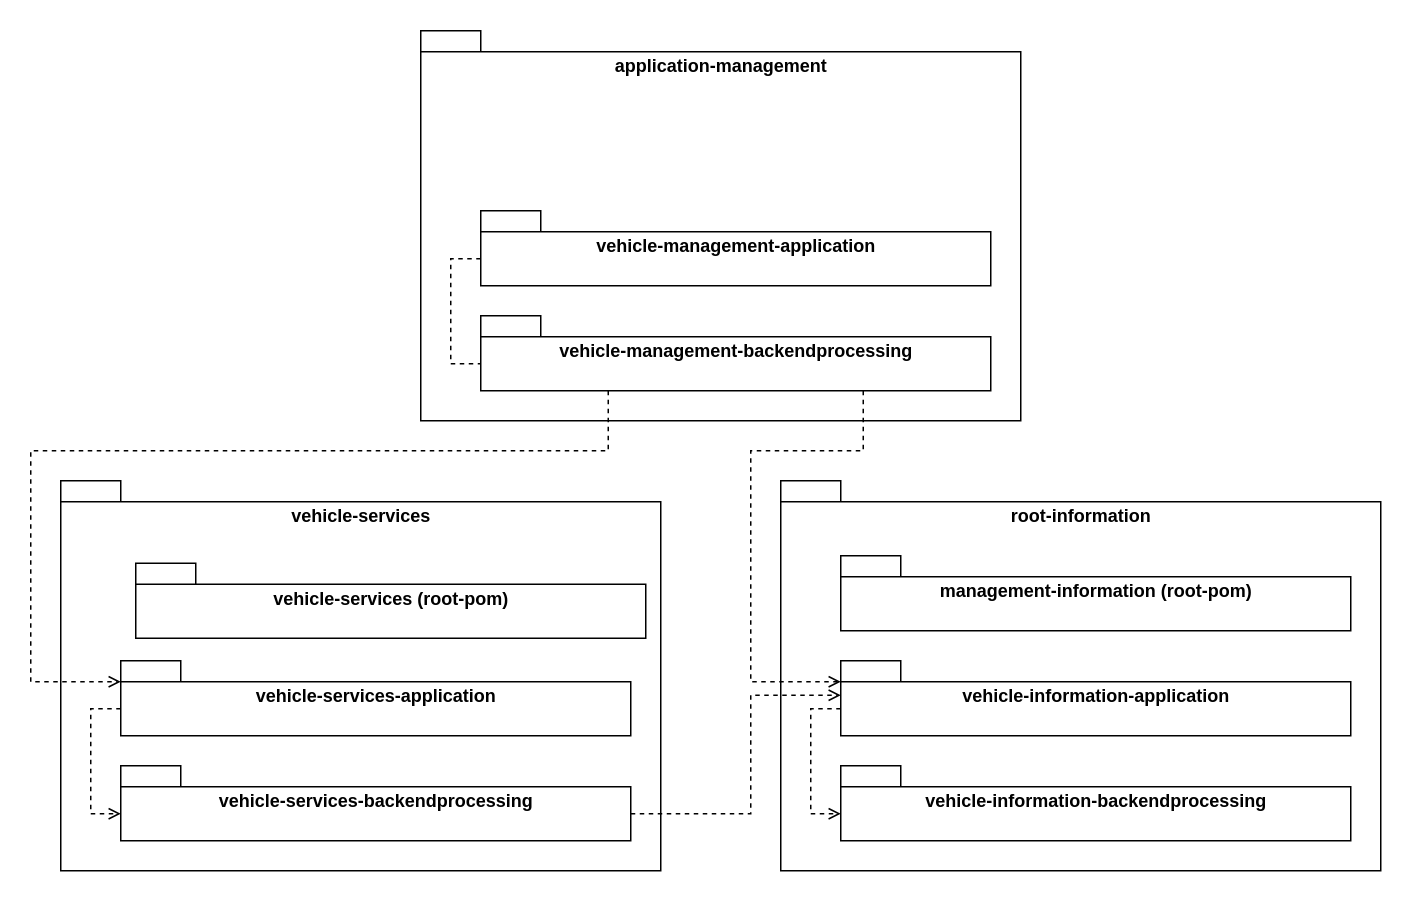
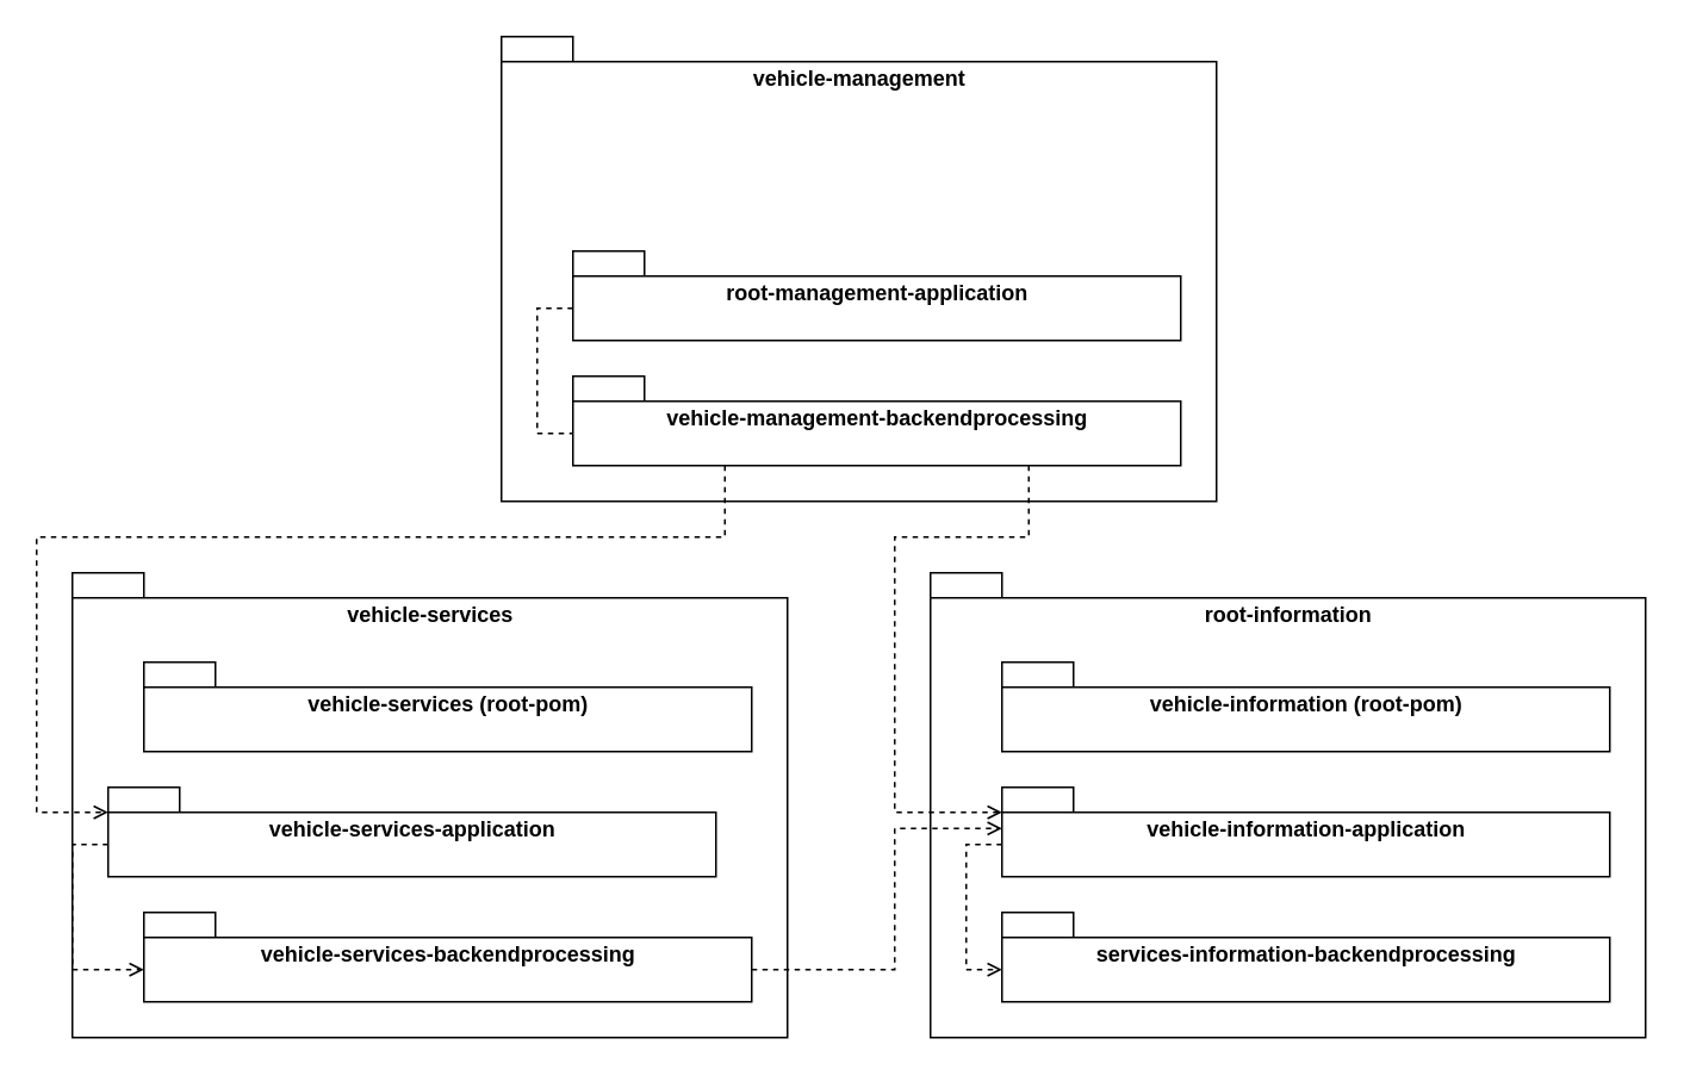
  <mxCell id="0" />
  <mxCell id="1" parent="0" />
  <mxCell id="2" value="vehicle-services" style="shape=folder;fontStyle=1;spacingTop=10;tabWidth=40;tabHeight=14;tabPosition=left;html=1;verticalAlign=top;" vertex="1" parent="1"><mxGeometry x="40" y="320" width="400" height="260" as="geometry" /></mxCell>
- <mxCell id="3" value="vehicle-services (root-pom)" style="shape=folder;fontStyle=1;spacingTop=10;tabWidth=40;tabHeight=14;tabPosition=left;html=1;rounded=0;shadow=0;glass=0;labelBackgroundColor=none;fillColor=none;gradientColor=none;align=center;verticalAlign=top;" vertex="1" parent="1"><mxGeometry x="90" y="375" width="340" height="50" as="geometry" /></mxCell>
+ <mxCell id="3" value="vehicle-services (root-pom)" style="shape=folder;fontStyle=1;spacingTop=10;tabWidth=40;tabHeight=14;tabPosition=left;html=1;rounded=0;shadow=0;glass=0;labelBackgroundColor=none;fillColor=none;gradientColor=none;align=center;verticalAlign=top;" vertex="1" parent="1"><mxGeometry x="80" y="370" width="340" height="50" as="geometry" /></mxCell>
  <mxCell id="4" value="" style="edgeStyle=orthogonalEdgeStyle;rounded=0;orthogonalLoop=1;jettySize=auto;html=1;dashed=1;endArrow=open;endFill=0;entryX=0;entryY=0;entryDx=0;entryDy=32;entryPerimeter=0;exitX=0;exitY=0;exitDx=0;exitDy=32;exitPerimeter=0;" edge="1" parent="1" source="5" target="6"><mxGeometry relative="1" as="geometry"><mxPoint x="250" y="570" as="targetPoint" /></mxGeometry></mxCell>
- <mxCell id="5" value="vehicle-services-application" style="shape=folder;fontStyle=1;spacingTop=10;tabWidth=40;tabHeight=14;tabPosition=left;html=1;rounded=0;shadow=0;glass=0;labelBackgroundColor=none;fillColor=none;gradientColor=none;align=center;verticalAlign=top;" vertex="1" parent="1"><mxGeometry x="80" y="440" width="340" height="50" as="geometry" /></mxCell>
+ <mxCell id="5" value="vehicle-services-application" style="shape=folder;fontStyle=1;spacingTop=10;tabWidth=40;tabHeight=14;tabPosition=left;html=1;rounded=0;shadow=0;glass=0;labelBackgroundColor=none;fillColor=none;gradientColor=none;align=center;verticalAlign=top;" vertex="1" parent="1"><mxGeometry x="60" y="440" width="340" height="50" as="geometry" /></mxCell>
  <mxCell id="6" value="vehicle-services-backendprocessing" style="shape=folder;fontStyle=1;spacingTop=10;tabWidth=40;tabHeight=14;tabPosition=left;html=1;rounded=0;shadow=0;glass=0;labelBackgroundColor=none;fillColor=none;gradientColor=none;align=center;verticalAlign=top;" vertex="1" parent="1"><mxGeometry x="80" y="510" width="340" height="50" as="geometry" /></mxCell>
  <mxCell id="7" value="root-information" style="shape=folder;fontStyle=1;spacingTop=10;tabWidth=40;tabHeight=14;tabPosition=left;html=1;verticalAlign=top;" vertex="1" parent="1"><mxGeometry x="520" y="320" width="400" height="260" as="geometry" /></mxCell>
- <mxCell id="8" value="management-information (root-pom)" style="shape=folder;fontStyle=1;spacingTop=10;tabWidth=40;tabHeight=14;tabPosition=left;html=1;rounded=0;shadow=0;glass=0;labelBackgroundColor=none;fillColor=none;gradientColor=none;align=center;verticalAlign=top;" vertex="1" parent="1"><mxGeometry x="560" y="370" width="340" height="50" as="geometry" /></mxCell>
+ <mxCell id="8" value="vehicle-information (root-pom)" style="shape=folder;fontStyle=1;spacingTop=10;tabWidth=40;tabHeight=14;tabPosition=left;html=1;rounded=0;shadow=0;glass=0;labelBackgroundColor=none;fillColor=none;gradientColor=none;align=center;verticalAlign=top;" vertex="1" parent="1"><mxGeometry x="560" y="370" width="340" height="50" as="geometry" /></mxCell>
  <mxCell id="9" value="" style="edgeStyle=orthogonalEdgeStyle;rounded=0;orthogonalLoop=1;jettySize=auto;html=1;dashed=1;endArrow=open;endFill=0;entryX=0;entryY=0;entryDx=0;entryDy=32;entryPerimeter=0;exitX=0;exitY=0;exitDx=0;exitDy=32;exitPerimeter=0;" edge="1" parent="1" source="10" target="11"><mxGeometry relative="1" as="geometry"><mxPoint x="730" y="570" as="targetPoint" /></mxGeometry></mxCell>
  <mxCell id="10" value="vehicle-information-application" style="shape=folder;fontStyle=1;spacingTop=10;tabWidth=40;tabHeight=14;tabPosition=left;html=1;rounded=0;shadow=0;glass=0;labelBackgroundColor=none;fillColor=none;gradientColor=none;align=center;verticalAlign=top;" vertex="1" parent="1"><mxGeometry x="560" y="440" width="340" height="50" as="geometry" /></mxCell>
- <mxCell id="11" value="vehicle-information-backendprocessing" style="shape=folder;fontStyle=1;spacingTop=10;tabWidth=40;tabHeight=14;tabPosition=left;html=1;rounded=0;shadow=0;glass=0;labelBackgroundColor=none;fillColor=none;gradientColor=none;align=center;verticalAlign=top;" vertex="1" parent="1"><mxGeometry x="560" y="510" width="340" height="50" as="geometry" /></mxCell>
- <mxCell id="12" value="application-management" style="shape=folder;fontStyle=1;spacingTop=10;tabWidth=40;tabHeight=14;tabPosition=left;html=1;verticalAlign=top;" parent="1" vertex="1"><mxGeometry x="280" y="20" width="400" height="260" as="geometry" /></mxCell>
- <mxCell id="13" value="vehicle-management-application" style="shape=folder;fontStyle=1;spacingTop=10;tabWidth=40;tabHeight=14;tabPosition=left;html=1;rounded=0;shadow=0;glass=0;labelBackgroundColor=none;fillColor=none;gradientColor=none;align=center;verticalAlign=top;" vertex="1" parent="1"><mxGeometry x="320" y="140" width="340" height="50" as="geometry" /></mxCell>
+ <mxCell id="11" value="services-information-backendprocessing" style="shape=folder;fontStyle=1;spacingTop=10;tabWidth=40;tabHeight=14;tabPosition=left;html=1;rounded=0;shadow=0;glass=0;labelBackgroundColor=none;fillColor=none;gradientColor=none;align=center;verticalAlign=top;" vertex="1" parent="1"><mxGeometry x="560" y="510" width="340" height="50" as="geometry" /></mxCell>
+ <mxCell id="12" value="vehicle-management" style="shape=folder;fontStyle=1;spacingTop=10;tabWidth=40;tabHeight=14;tabPosition=left;html=1;verticalAlign=top;" parent="1" vertex="1"><mxGeometry x="280" y="20" width="400" height="260" as="geometry" /></mxCell>
+ <mxCell id="13" value="root-management-application" style="shape=folder;fontStyle=1;spacingTop=10;tabWidth=40;tabHeight=14;tabPosition=left;html=1;rounded=0;shadow=0;glass=0;labelBackgroundColor=none;fillColor=none;gradientColor=none;align=center;verticalAlign=top;" vertex="1" parent="1"><mxGeometry x="320" y="140" width="340" height="50" as="geometry" /></mxCell>
  <mxCell id="14" value="vehicle-management-backendprocessing" style="shape=folder;fontStyle=1;spacingTop=10;tabWidth=40;tabHeight=14;tabPosition=left;html=1;rounded=0;shadow=0;glass=0;labelBackgroundColor=none;fillColor=none;gradientColor=none;align=center;verticalAlign=top;" vertex="1" parent="1"><mxGeometry x="320" y="210" width="340" height="50" as="geometry" /></mxCell>
  <mxCell id="15" value="" style="edgeStyle=orthogonalEdgeStyle;rounded=0;orthogonalLoop=1;jettySize=auto;html=1;dashed=1;endArrow=none;endFill=0;entryX=0;entryY=0;entryDx=0;entryDy=32;entryPerimeter=0;exitX=0;exitY=0;exitDx=0;exitDy=32;exitPerimeter=0;" edge="1" parent="1" source="13" target="14"><mxGeometry relative="1" as="geometry"><mxPoint x="490" y="270" as="targetPoint" /></mxGeometry></mxCell>
  <mxCell id="16" value="" style="edgeStyle=orthogonalEdgeStyle;rounded=0;orthogonalLoop=1;jettySize=auto;html=1;dashed=1;endArrow=open;endFill=0;entryX=0;entryY=0;entryDx=0;entryDy=14;entryPerimeter=0;exitX=0.25;exitY=1;exitDx=0;exitDy=0;exitPerimeter=0;" edge="1" parent="1" source="14" target="5"><mxGeometry relative="1" as="geometry"><mxPoint x="330" y="182" as="sourcePoint" /><mxPoint x="330" y="252" as="targetPoint" /><Array as="points"><mxPoint x="405" y="300" /><mxPoint x="20" y="300" /><mxPoint x="20" y="454" /></Array></mxGeometry></mxCell>
  <mxCell id="17" value="" style="edgeStyle=orthogonalEdgeStyle;rounded=0;orthogonalLoop=1;jettySize=auto;html=1;dashed=1;endArrow=open;endFill=0;entryX=0;entryY=0;entryDx=0;entryDy=14;entryPerimeter=0;exitX=0.75;exitY=1;exitDx=0;exitDy=0;exitPerimeter=0;" edge="1" parent="1" source="14" target="10"><mxGeometry relative="1" as="geometry"><mxPoint x="415" y="270" as="sourcePoint" /><mxPoint x="90" y="464" as="targetPoint" /><Array as="points"><mxPoint x="575" y="300" /><mxPoint x="500" y="300" /><mxPoint x="500" y="454" /></Array></mxGeometry></mxCell>
  <mxCell id="18" value="" style="edgeStyle=orthogonalEdgeStyle;rounded=0;orthogonalLoop=1;jettySize=auto;html=1;dashed=1;endArrow=open;endFill=0;entryX=0;entryY=0;entryDx=0;entryDy=23;entryPerimeter=0;exitX=0;exitY=0;exitDx=340;exitDy=32;exitPerimeter=0;" edge="1" parent="1" source="6" target="10"><mxGeometry relative="1" as="geometry"><mxPoint x="570" y="552" as="targetPoint" /><mxPoint x="570" y="482" as="sourcePoint" /><Array as="points"><mxPoint x="500" y="542" /><mxPoint x="500" y="463" /></Array></mxGeometry></mxCell>
